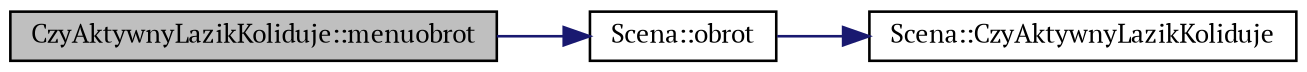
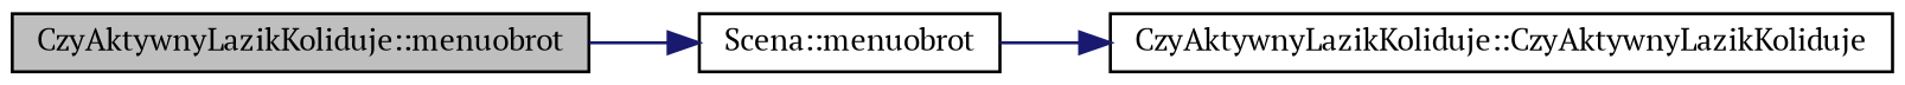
  digraph {
    fontname="PT Serif"
    rankdir=LR
    node [color=black fillcolor=white fontname="PT Serif" fontsize=10 shape=record style=filled]
    edge [color=midnightblue fontname="PT Serif" fontsize=10 labelfontname=FreeSans labelfontsize=10 style=solid]
    n1 [fillcolor=grey75 fontcolor=black height=0.2 label="CzyAktywnyLazikKoliduje::menuobrot" width=0.4]
-   n2 [height=0.2 label="Scena::obrot" width=0.4]
-   n3 [height=0.2 label="Scena::CzyAktywnyLazikKoliduje" width=0.4]
+   n2 [height=0.2 label="Scena::menuobrot" width=0.4]
+   n3 [height=0.2 label="CzyAktywnyLazikKoliduje::CzyAktywnyLazikKoliduje" width=0.4]
    n1 -> n2
    n2 -> n3
  }
